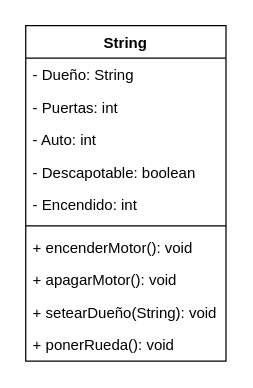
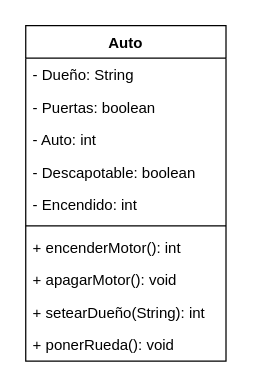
  <mxCell id="0" />
  <mxCell id="1" parent="0" />
- <mxCell id="2" value="String" style="swimlane;fontStyle=1;align=center;verticalAlign=top;childLayout=stackLayout;horizontal=1;startSize=26;horizontalStack=0;resizeParent=1;resizeParentMax=0;resizeLast=0;collapsible=1;marginBottom=0;" vertex="1" parent="1"><mxGeometry x="20" y="20" width="160" height="268" as="geometry" /></mxCell>
+ <mxCell id="2" value="Auto" style="swimlane;fontStyle=1;align=center;verticalAlign=top;childLayout=stackLayout;horizontal=1;startSize=26;horizontalStack=0;resizeParent=1;resizeParentMax=0;resizeLast=0;collapsible=1;marginBottom=0;" vertex="1" parent="1"><mxGeometry x="20" y="20" width="160" height="268" as="geometry" /></mxCell>
  <mxCell id="3" value="- Dueño: String&#10;" style="text;strokeColor=none;fillColor=none;align=left;verticalAlign=top;spacingLeft=4;spacingRight=4;overflow=hidden;rotatable=0;points=[[0,0.5],[1,0.5]];portConstraint=eastwest;" vertex="1" parent="2"><mxGeometry y="26" width="160" height="26" as="geometry" /></mxCell>
- <mxCell id="4" value="- Puertas: int" style="text;strokeColor=none;fillColor=none;align=left;verticalAlign=top;spacingLeft=4;spacingRight=4;overflow=hidden;rotatable=0;points=[[0,0.5],[1,0.5]];portConstraint=eastwest;" vertex="1" parent="2"><mxGeometry y="52" width="160" height="26" as="geometry" /></mxCell>
+ <mxCell id="4" value="- Puertas: boolean" style="text;strokeColor=none;fillColor=none;align=left;verticalAlign=top;spacingLeft=4;spacingRight=4;overflow=hidden;rotatable=0;points=[[0,0.5],[1,0.5]];portConstraint=eastwest;" vertex="1" parent="2"><mxGeometry y="52" width="160" height="26" as="geometry" /></mxCell>
  <mxCell id="5" value="- Auto: int" style="text;strokeColor=none;fillColor=none;align=left;verticalAlign=top;spacingLeft=4;spacingRight=4;overflow=hidden;rotatable=0;points=[[0,0.5],[1,0.5]];portConstraint=eastwest;" vertex="1" parent="2"><mxGeometry y="78" width="160" height="26" as="geometry" /></mxCell>
  <mxCell id="6" value="- Descapotable: boolean" style="text;strokeColor=none;fillColor=none;align=left;verticalAlign=top;spacingLeft=4;spacingRight=4;overflow=hidden;rotatable=0;points=[[0,0.5],[1,0.5]];portConstraint=eastwest;" vertex="1" parent="2"><mxGeometry y="104" width="160" height="26" as="geometry" /></mxCell>
  <mxCell id="7" value="- Encendido: int" style="text;strokeColor=none;fillColor=none;align=left;verticalAlign=top;spacingLeft=4;spacingRight=4;overflow=hidden;rotatable=0;points=[[0,0.5],[1,0.5]];portConstraint=eastwest;" vertex="1" parent="2"><mxGeometry y="130" width="160" height="26" as="geometry" /></mxCell>
  <mxCell id="8" value="" style="line;strokeWidth=1;fillColor=none;align=left;verticalAlign=middle;spacingTop=-1;spacingLeft=3;spacingRight=3;rotatable=0;labelPosition=right;points=[];portConstraint=eastwest;" vertex="1" parent="2"><mxGeometry y="156" width="160" height="8" as="geometry" /></mxCell>
- <mxCell id="9" value="+ encenderMotor(): void" style="text;strokeColor=none;fillColor=none;align=left;verticalAlign=top;spacingLeft=4;spacingRight=4;overflow=hidden;rotatable=0;points=[[0,0.5],[1,0.5]];portConstraint=eastwest;" vertex="1" parent="2"><mxGeometry y="164" width="160" height="26" as="geometry" /></mxCell>
+ <mxCell id="9" value="+ encenderMotor(): int" style="text;strokeColor=none;fillColor=none;align=left;verticalAlign=top;spacingLeft=4;spacingRight=4;overflow=hidden;rotatable=0;points=[[0,0.5],[1,0.5]];portConstraint=eastwest;" vertex="1" parent="2"><mxGeometry y="164" width="160" height="26" as="geometry" /></mxCell>
  <mxCell id="10" value="+ apagarMotor(): void" style="text;strokeColor=none;fillColor=none;align=left;verticalAlign=top;spacingLeft=4;spacingRight=4;overflow=hidden;rotatable=0;points=[[0,0.5],[1,0.5]];portConstraint=eastwest;" vertex="1" parent="2"><mxGeometry y="190" width="160" height="26" as="geometry" /></mxCell>
- <mxCell id="11" value="+ setearDueño(String): void" style="text;strokeColor=none;fillColor=none;align=left;verticalAlign=top;spacingLeft=4;spacingRight=4;overflow=hidden;rotatable=0;points=[[0,0.5],[1,0.5]];portConstraint=eastwest;" vertex="1" parent="2"><mxGeometry y="216" width="160" height="26" as="geometry" /></mxCell>
+ <mxCell id="11" value="+ setearDueño(String): int" style="text;strokeColor=none;fillColor=none;align=left;verticalAlign=top;spacingLeft=4;spacingRight=4;overflow=hidden;rotatable=0;points=[[0,0.5],[1,0.5]];portConstraint=eastwest;" vertex="1" parent="2"><mxGeometry y="216" width="160" height="26" as="geometry" /></mxCell>
  <mxCell id="12" value="+ ponerRueda(): void" style="text;strokeColor=none;fillColor=none;align=left;verticalAlign=top;spacingLeft=4;spacingRight=4;overflow=hidden;rotatable=0;points=[[0,0.5],[1,0.5]];portConstraint=eastwest;" vertex="1" parent="2"><mxGeometry y="242" width="160" height="26" as="geometry" /></mxCell>
